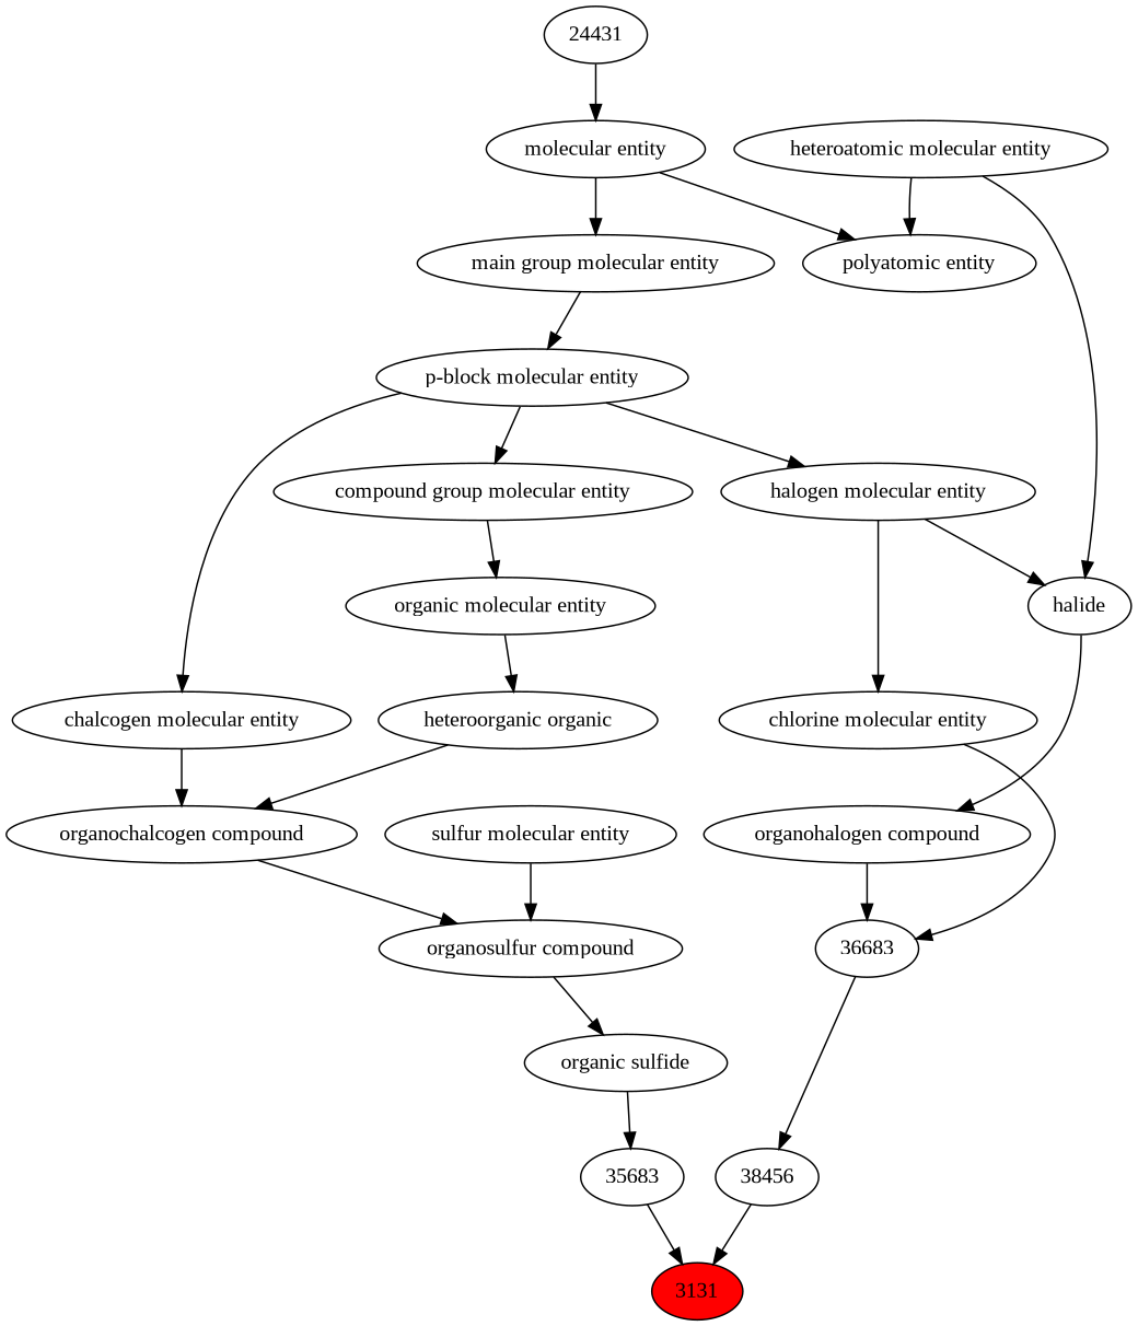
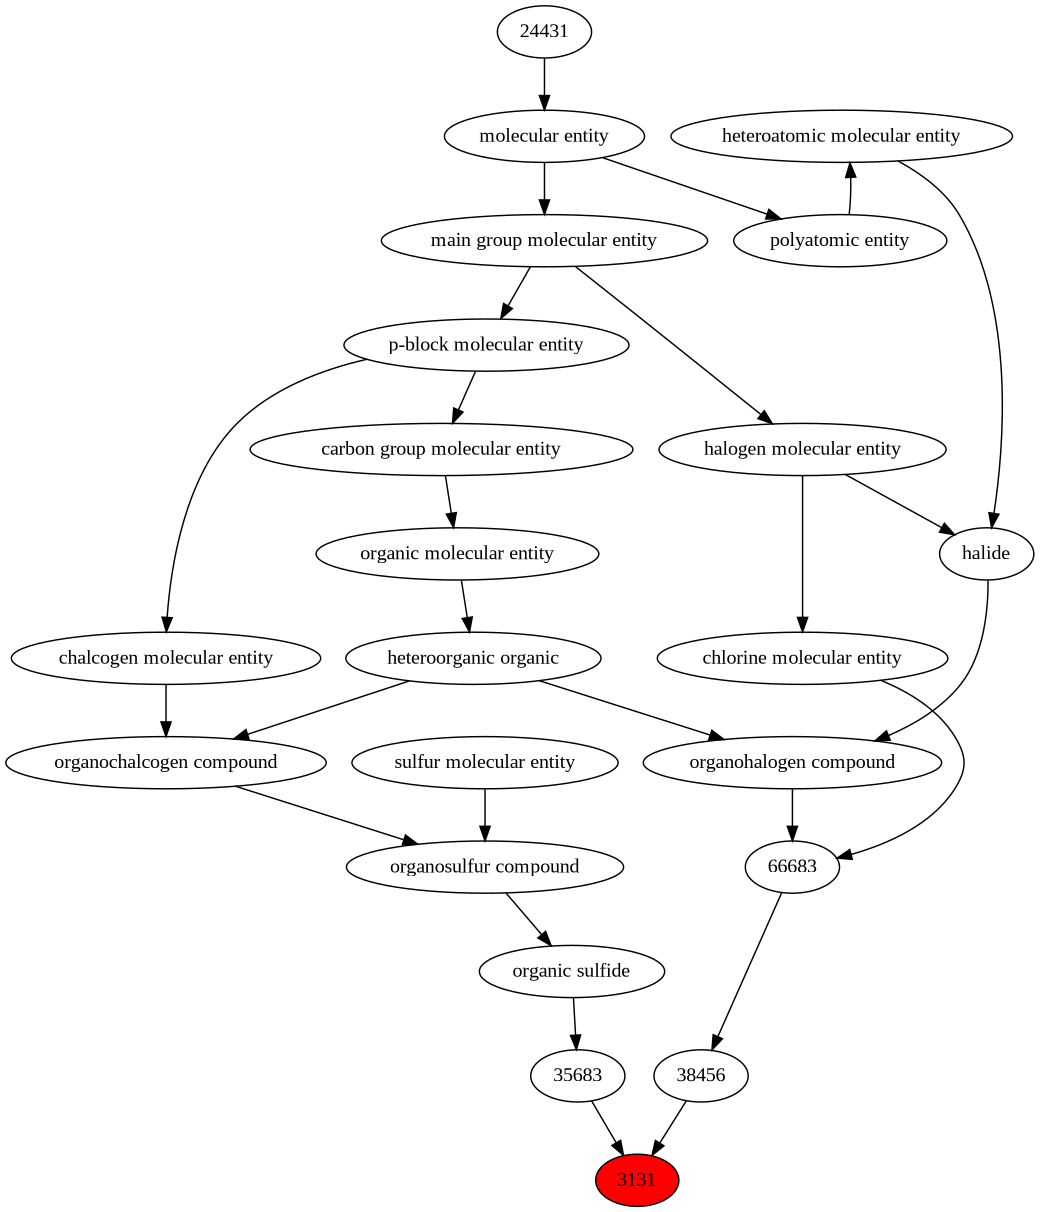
  digraph {
    fontname="Liberation Serif"
    node [fontname="Liberation Serif"]
    edge [fontname="Liberation Serif"]
    n1 [fillcolor=red label=3131 style=filled]
    n2 [label=35683]
    n3 [label=38456]
    n4 [label="organic sulfide"]
-   n5 [label=36683]
+   n5 [label=66683]
    n6 [label="organosulfur compound"]
    n7 [label="organohalogen compound"]
    n8 [label="chlorine molecular entity"]
    n9 [label="organochalcogen compound"]
    n10 [label="sulfur molecular entity"]
    n11 [label="heteroorganic organic"]
    n12 [label=halide]
    n13 [label="halogen molecular entity"]
    n14 [label="chalcogen molecular entity"]
    n15 [label="organic molecular entity"]
    n16 [label="heteroatomic molecular entity"]
    n17 [label="p-block molecular entity"]
-   n18 [label="compound group molecular entity"]
+   n18 [label="carbon group molecular entity"]
    n19 [label="polyatomic entity"]
    n20 [label="main group molecular entity"]
    n21 [label="molecular entity"]
    n22 [label=24431]
    n2 -> n1
    n3 -> n1
    n4 -> n2
    n5 -> n3
    n6 -> n4
    n7 -> n5
    n8 -> n5
    n9 -> n6
    n10 -> n6
+   n11 -> n7
    n11 -> n9
    n12 -> n7
    n13 -> n8
    n13 -> n12
    n14 -> n9
    n15 -> n11
    n16 -> n12
-   n17 -> n13
+   n20 -> n13
    n17 -> n14
    n17 -> n18
    n18 -> n15
-   n16 -> n19
+   n19 -> n16
    n20 -> n17
    n21 -> n19
    n21 -> n20
    n22 -> n21
  }
